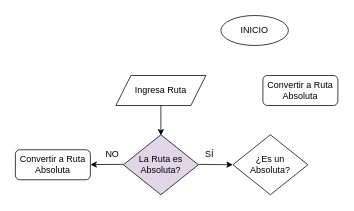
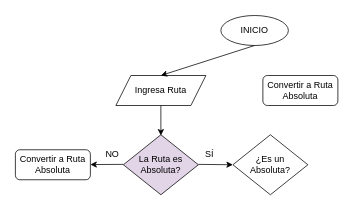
  <mxCell id="0" />
  <mxCell id="1" parent="0" />
  <mxCell id="2" value="INICIO" style="ellipse;whiteSpace=wrap;html=1;" vertex="1" parent="1"><mxGeometry x="294" y="20" width="90" height="40" as="geometry" /></mxCell>
  <mxCell id="3" value="Ingresa Ruta" style="shape=parallelogram;perimeter=parallelogramPerimeter;whiteSpace=wrap;html=1;fixedSize=1;" vertex="1" parent="1"><mxGeometry x="154" y="100" width="120" height="40" as="geometry" /></mxCell>
+ <mxCell id="4" value="" style="endArrow=classic;html=1;rounded=0;exitX=0.5;exitY=1;exitDx=0;exitDy=0;entryX=0.5;entryY=0;entryDx=0;entryDy=0;" edge="1" parent="1" source="2" target="3"><mxGeometry width="50" height="50" relative="1" as="geometry"><mxPoint x="190" y="200" as="sourcePoint" /><mxPoint x="240" y="150" as="targetPoint" /></mxGeometry></mxCell>
  <mxCell id="5" value="La Ruta es Absoluta?" style="rhombus;whiteSpace=wrap;html=1;fillColor=#e1d5e7;" vertex="1" parent="1"><mxGeometry x="164" y="179" width="100" height="80" as="geometry" /></mxCell>
  <mxCell id="6" value="" style="endArrow=classic;html=1;rounded=0;exitX=0.5;exitY=1;exitDx=0;exitDy=0;entryX=0.5;entryY=0;entryDx=0;entryDy=0;" edge="1" parent="1"><mxGeometry width="50" height="50" relative="1" as="geometry"><mxPoint x="214" y="140" as="sourcePoint" /><mxPoint x="214" y="180" as="targetPoint" /></mxGeometry></mxCell>
  <mxCell id="7" value="" style="endArrow=classic;html=1;rounded=0;exitX=0.5;exitY=1;exitDx=0;exitDy=0;" edge="1" parent="1"><mxGeometry width="50" height="50" relative="1" as="geometry"><mxPoint x="264" y="218.5" as="sourcePoint" /><mxPoint x="310" y="219" as="targetPoint" /></mxGeometry></mxCell>
  <mxCell id="8" value="" style="endArrow=classic;html=1;rounded=0;exitX=0.5;exitY=1;exitDx=0;exitDy=0;" edge="1" parent="1" target="11"><mxGeometry width="50" height="50" relative="1" as="geometry"><mxPoint x="164" y="218.5" as="sourcePoint" /><mxPoint x="124" y="219.5" as="targetPoint" /></mxGeometry></mxCell>
  <mxCell id="9" value="NO" style="text;strokeColor=none;align=center;fillColor=none;html=1;verticalAlign=middle;whiteSpace=wrap;rounded=0;" vertex="1" parent="1"><mxGeometry x="135" y="190" width="29" height="30" as="geometry" /></mxCell>
  <mxCell id="10" value="SÍ" style="text;strokeColor=none;align=center;fillColor=none;html=1;verticalAlign=middle;whiteSpace=wrap;rounded=0;" vertex="1" parent="1"><mxGeometry x="264" y="190" width="30" height="30" as="geometry" /></mxCell>
  <mxCell id="11" value="Convertir a Ruta Absoluta" style="rounded=1;whiteSpace=wrap;html=1;" vertex="1" parent="1"><mxGeometry x="20" y="199" width="100" height="40" as="geometry" /></mxCell>
  <mxCell id="12" value="Convertir a Ruta Absoluta" style="rounded=1;whiteSpace=wrap;html=1;" vertex="1" parent="1"><mxGeometry x="350" y="100" width="100" height="40" as="geometry" /></mxCell>
  <mxCell id="13" value="¿Es un &lt;br&gt;Absoluta?" style="rhombus;whiteSpace=wrap;html=1;" vertex="1" parent="1"><mxGeometry x="310" y="179" width="100" height="80" as="geometry" /></mxCell>
